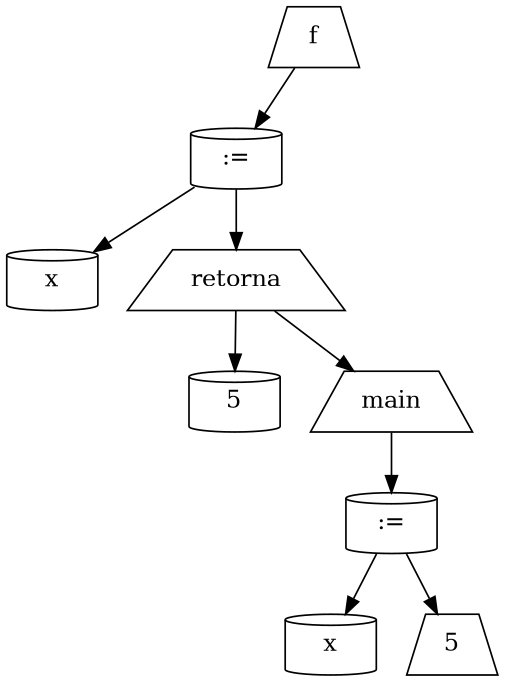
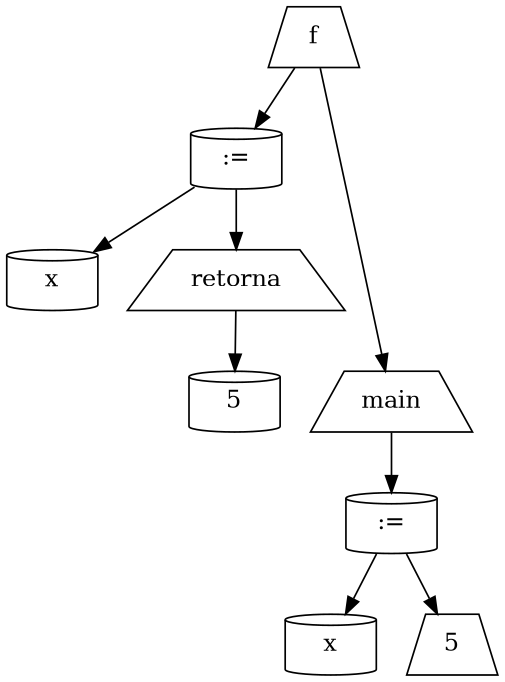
  digraph {
    node [shape=cylinder]
    n1 [label=f shape=trapezium]
    n2 [label=":="]
    n3 [label=main shape=trapezium]
    n4 [label=x]
    n5 [label=retorna shape=trapezium]
    n6 [label=":="]
    n7 [label=5]
    n8 [label=x]
    n9 [label=5 shape=trapezium]
    n1 -> n2
-   n5 -> n3
+   n1 -> n3
    n2 -> n4
    n2 -> n5
    n3 -> n6
    n5 -> n7
    n6 -> n8
    n6 -> n9
  }
